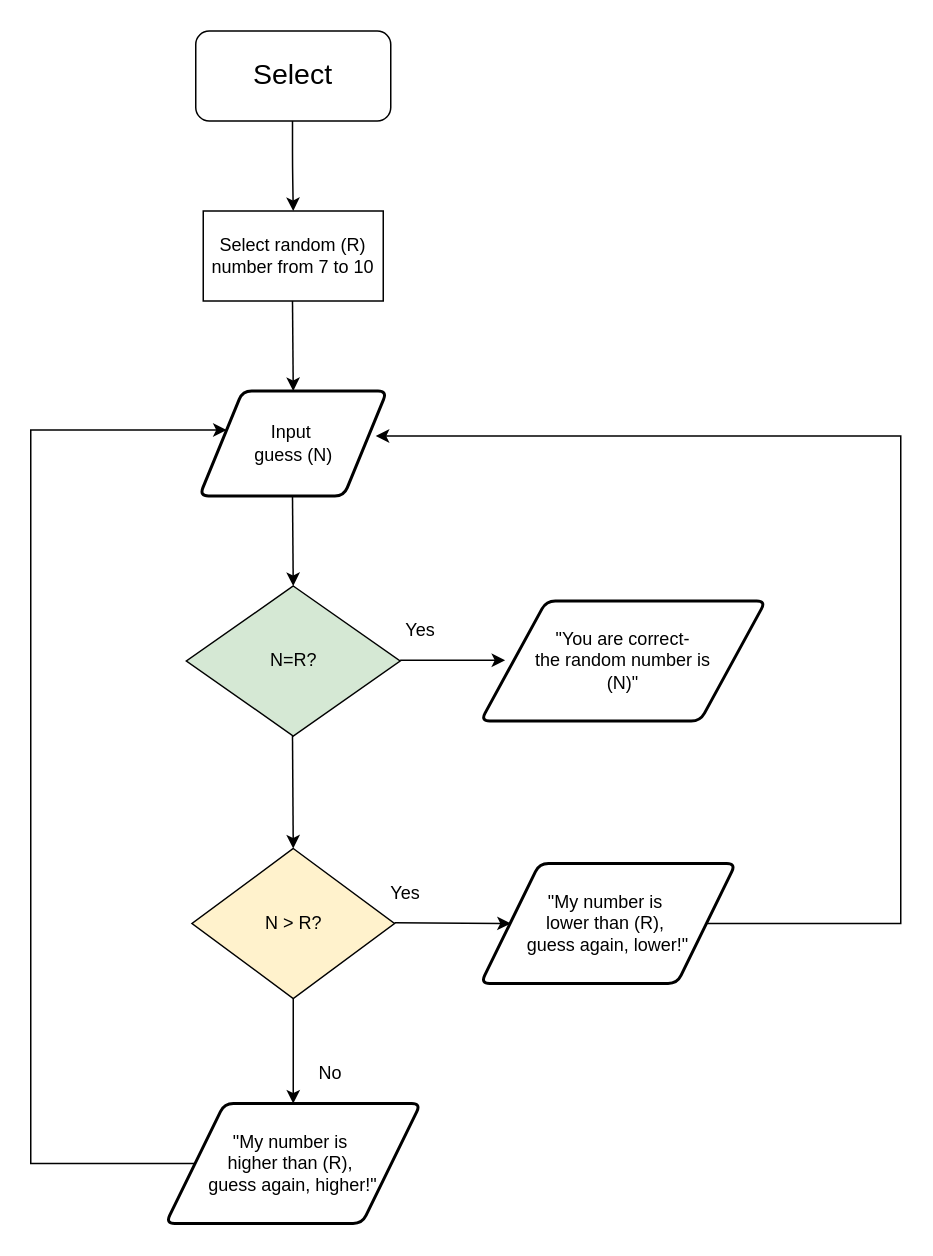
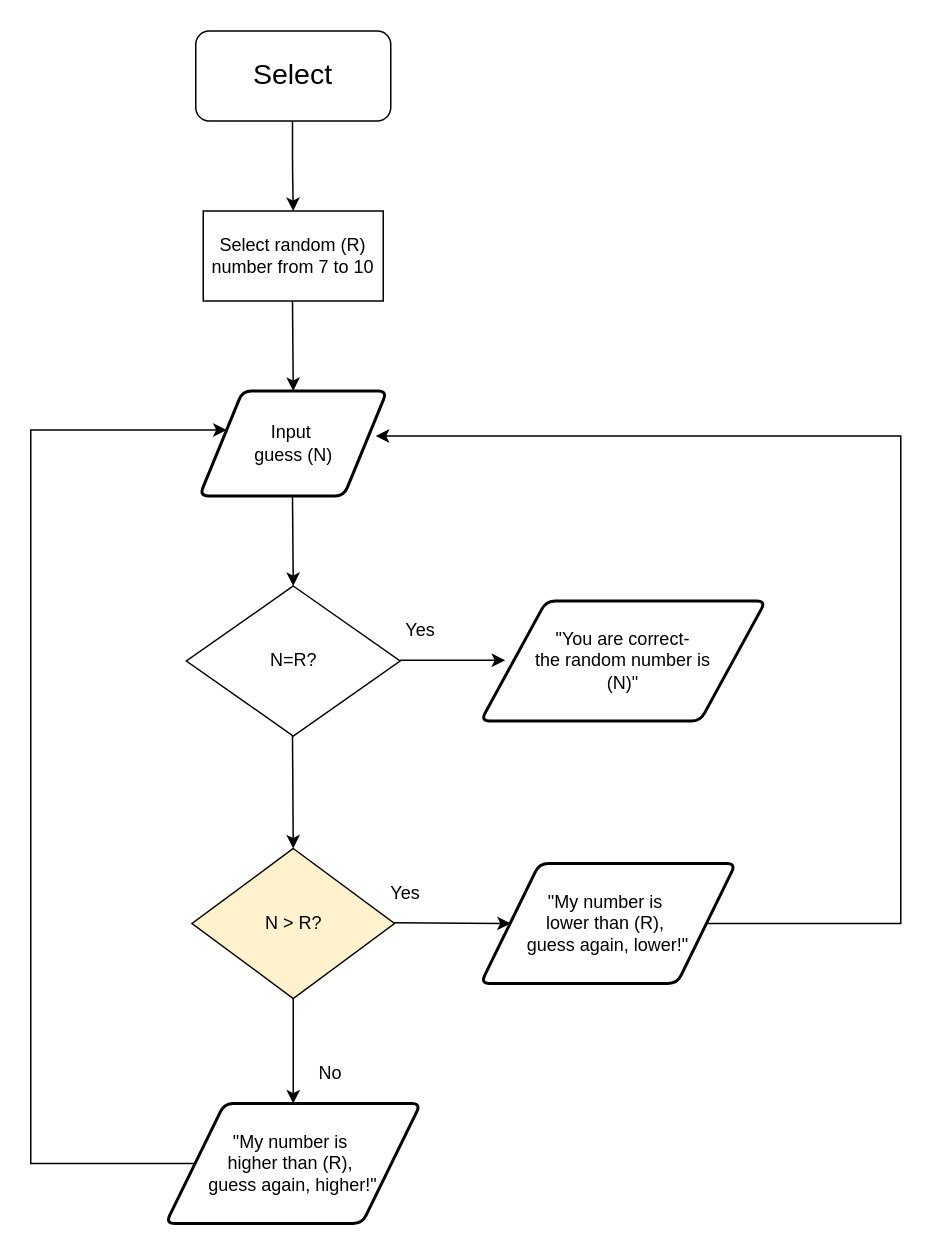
  <mxCell id="0" />
  <mxCell id="1" parent="0" />
  <mxCell id="2" value="" style="endArrow=classic;html=1;" edge="1" parent="1"><mxGeometry width="50" height="50" relative="1" as="geometry"><mxPoint x="194.5" y="80" as="sourcePoint" /><mxPoint x="195" y="140" as="targetPoint" /><Array as="points"><mxPoint x="194.5" y="110" /></Array></mxGeometry></mxCell>
  <mxCell id="3" value="&lt;font style=&quot;font-size: 19px&quot;&gt;Select&lt;/font&gt;" style="rounded=1;whiteSpace=wrap;html=1;" vertex="1" parent="1"><mxGeometry x="130" y="20" width="130" height="60" as="geometry" /></mxCell>
  <mxCell id="4" value="Select random (R) number from 7 to 10" style="rounded=0;whiteSpace=wrap;html=1;" vertex="1" parent="1"><mxGeometry x="135" y="140" width="120" height="60" as="geometry" /></mxCell>
  <mxCell id="5" value="" style="endArrow=classic;html=1;" edge="1" parent="1"><mxGeometry width="50" height="50" relative="1" as="geometry"><mxPoint x="194.5" y="200" as="sourcePoint" /><mxPoint x="195" y="260" as="targetPoint" /></mxGeometry></mxCell>
  <mxCell id="6" value="Input&amp;nbsp;&lt;br&gt;guess (N)" style="shape=parallelogram;html=1;strokeWidth=2;perimeter=parallelogramPerimeter;whiteSpace=wrap;rounded=1;arcSize=12;size=0.23;" vertex="1" parent="1"><mxGeometry x="132.5" y="260" width="125" height="70" as="geometry" /></mxCell>
  <mxCell id="7" value="N &amp;gt; R?" style="rhombus;whiteSpace=wrap;html=1;fillColor=#fff2cc;" vertex="1" parent="1"><mxGeometry x="127.5" y="565" width="135" height="100" as="geometry" /></mxCell>
  <mxCell id="8" value="" style="endArrow=classic;html=1;" edge="1" parent="1"><mxGeometry width="50" height="50" relative="1" as="geometry"><mxPoint x="194.5" y="330" as="sourcePoint" /><mxPoint x="195" y="390" as="targetPoint" /></mxGeometry></mxCell>
  <mxCell id="9" value="" style="endArrow=classic;html=1;" edge="1" parent="1"><mxGeometry width="50" height="50" relative="1" as="geometry"><mxPoint x="195" y="665" as="sourcePoint" /><mxPoint x="195" y="735" as="targetPoint" /></mxGeometry></mxCell>
  <mxCell id="10" value="No" style="text;html=1;strokeColor=none;fillColor=none;align=center;verticalAlign=middle;whiteSpace=wrap;rounded=0;" vertex="1" parent="1"><mxGeometry x="200" y="705" width="40" height="20" as="geometry" /></mxCell>
  <mxCell id="11" value="" style="endArrow=classic;html=1;" edge="1" parent="1"><mxGeometry width="50" height="50" relative="1" as="geometry"><mxPoint x="262.5" y="614.5" as="sourcePoint" /><mxPoint x="340" y="615" as="targetPoint" /></mxGeometry></mxCell>
  <mxCell id="12" value="Yes" style="text;html=1;strokeColor=none;fillColor=none;align=center;verticalAlign=middle;whiteSpace=wrap;rounded=0;" vertex="1" parent="1"><mxGeometry x="250" y="585" width="40" height="20" as="geometry" /></mxCell>
  <mxCell id="13" style="edgeStyle=orthogonalEdgeStyle;rounded=0;orthogonalLoop=1;jettySize=auto;html=1;entryX=0.94;entryY=0.429;entryDx=0;entryDy=0;entryPerimeter=0;" edge="1" parent="1" source="14" target="6"><mxGeometry relative="1" as="geometry"><mxPoint x="610" y="290" as="targetPoint" /><Array as="points"><mxPoint x="600" y="615" /><mxPoint x="600" y="290" /></Array></mxGeometry></mxCell>
  <mxCell id="14" value="&quot;My number is&amp;nbsp;&lt;br&gt;lower than (R),&amp;nbsp;&lt;br&gt;guess again, lower!&quot;" style="shape=parallelogram;html=1;strokeWidth=2;perimeter=parallelogramPerimeter;whiteSpace=wrap;rounded=1;arcSize=12;size=0.23;" vertex="1" parent="1"><mxGeometry x="320" y="575" width="170" height="80" as="geometry" /></mxCell>
  <mxCell id="15" style="edgeStyle=orthogonalEdgeStyle;rounded=0;orthogonalLoop=1;jettySize=auto;html=1;" edge="1" parent="1" source="16" target="6"><mxGeometry relative="1" as="geometry"><mxPoint x="130" y="290" as="targetPoint" /><Array as="points"><mxPoint x="20" y="775" /><mxPoint x="20" y="286" /></Array></mxGeometry></mxCell>
  <mxCell id="16" value="&quot;My number is&amp;nbsp;&lt;br&gt;higher than (R),&amp;nbsp;&lt;br&gt;guess again, higher!&quot;" style="shape=parallelogram;html=1;strokeWidth=2;perimeter=parallelogramPerimeter;whiteSpace=wrap;rounded=1;arcSize=12;size=0.23;" vertex="1" parent="1"><mxGeometry x="110" y="735" width="170" height="80" as="geometry" /></mxCell>
- <mxCell id="17" value="N=R?" style="rhombus;whiteSpace=wrap;html=1;fillColor=#d5e8d4;" vertex="1" parent="1"><mxGeometry x="123.75" y="390" width="142.5" height="100" as="geometry" /></mxCell>
+ <mxCell id="17" value="N=R?" style="rhombus;whiteSpace=wrap;html=1;" vertex="1" parent="1"><mxGeometry x="123.75" y="390" width="142.5" height="100" as="geometry" /></mxCell>
  <mxCell id="18" value="" style="endArrow=classic;html=1;" edge="1" parent="1"><mxGeometry width="50" height="50" relative="1" as="geometry"><mxPoint x="194.5" y="490" as="sourcePoint" /><mxPoint x="195" y="565" as="targetPoint" /></mxGeometry></mxCell>
  <mxCell id="19" value="" style="endArrow=classic;html=1;" edge="1" parent="1"><mxGeometry width="50" height="50" relative="1" as="geometry"><mxPoint x="266.25" y="439.5" as="sourcePoint" /><mxPoint x="336.25" y="439.5" as="targetPoint" /></mxGeometry></mxCell>
  <mxCell id="20" value="&quot;You are correct- &lt;br&gt;the random number is &lt;br&gt;(N)&quot;" style="shape=parallelogram;html=1;strokeWidth=2;perimeter=parallelogramPerimeter;whiteSpace=wrap;rounded=1;arcSize=12;size=0.23;" vertex="1" parent="1"><mxGeometry x="320" y="400" width="190" height="80" as="geometry" /></mxCell>
  <mxCell id="21" value="Yes" style="text;html=1;strokeColor=none;fillColor=none;align=center;verticalAlign=middle;whiteSpace=wrap;rounded=0;" vertex="1" parent="1"><mxGeometry x="260" y="410" width="40" height="20" as="geometry" /></mxCell>
